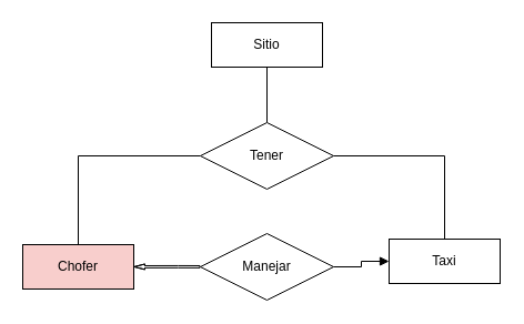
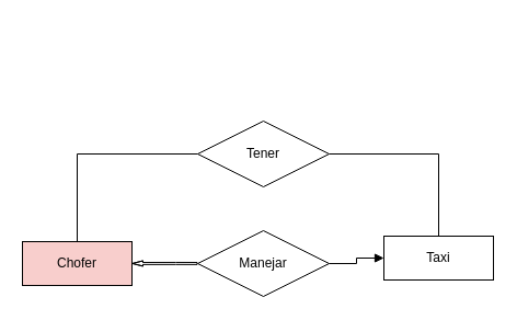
  <mxCell id="0" />
  <mxCell id="1" parent="0" />
  <mxCell id="2" value="Chofer" style="whiteSpace=wrap;html=1;align=center;fillColor=#f8cecc;" vertex="1" parent="1"><mxGeometry x="20" y="220" width="100" height="40" as="geometry" /></mxCell>
- <mxCell id="3" style="edgeStyle=orthogonalEdgeStyle;rounded=0;orthogonalLoop=1;jettySize=auto;html=1;exitX=0.5;exitY=1;exitDx=0;exitDy=0;entryX=0.5;entryY=0;entryDx=0;entryDy=0;endArrow=none;endFill=0;" edge="1" parent="1" source="4" target="7"><mxGeometry relative="1" as="geometry" /></mxCell>
- <mxCell id="4" value="Sitio" style="whiteSpace=wrap;html=1;align=center;" vertex="1" parent="1"><mxGeometry x="190" y="20" width="100" height="40" as="geometry" /></mxCell>
  <mxCell id="5" style="edgeStyle=orthogonalEdgeStyle;rounded=0;orthogonalLoop=1;jettySize=auto;html=1;exitX=1;exitY=0.5;exitDx=0;exitDy=0;endArrow=none;endFill=0;" edge="1" parent="1" source="7" target="8"><mxGeometry relative="1" as="geometry" /></mxCell>
  <mxCell id="6" style="edgeStyle=orthogonalEdgeStyle;rounded=0;orthogonalLoop=1;jettySize=auto;html=1;exitX=0;exitY=0.5;exitDx=0;exitDy=0;entryX=0.5;entryY=0;entryDx=0;entryDy=0;endArrow=none;endFill=0;" edge="1" parent="1" source="7" target="2"><mxGeometry relative="1" as="geometry" /></mxCell>
  <mxCell id="7" value="Tener" style="shape=rhombus;perimeter=rhombusPerimeter;whiteSpace=wrap;html=1;align=center;" vertex="1" parent="1"><mxGeometry x="180" y="110" width="120" height="60" as="geometry" /></mxCell>
  <mxCell id="8" value="Taxi" style="whiteSpace=wrap;html=1;align=center;" vertex="1" parent="1"><mxGeometry x="350" y="215" width="100" height="40" as="geometry" /></mxCell>
  <mxCell id="9" style="edgeStyle=orthogonalEdgeStyle;rounded=0;orthogonalLoop=1;jettySize=auto;html=1;exitX=1;exitY=0.5;exitDx=0;exitDy=0;entryX=0;entryY=0.5;entryDx=0;entryDy=0;endArrow=block;endFill=1;" edge="1" parent="1" source="11" target="8"><mxGeometry relative="1" as="geometry" /></mxCell>
  <mxCell id="10" style="edgeStyle=orthogonalEdgeStyle;rounded=0;orthogonalLoop=1;jettySize=auto;html=1;exitX=0;exitY=0.5;exitDx=0;exitDy=0;endArrow=block;endFill=1;shape=flexArrow;endWidth=2.022;endSize=2.825;width=1.899;" edge="1" parent="1"><mxGeometry relative="1" as="geometry"><mxPoint x="180" y="239.94" as="sourcePoint" /><mxPoint x="120" y="239.946" as="targetPoint" /><Array as="points"><mxPoint x="160" y="239.94" /><mxPoint x="160" y="239.94" /></Array></mxGeometry></mxCell>
  <mxCell id="11" value="Manejar" style="shape=rhombus;perimeter=rhombusPerimeter;whiteSpace=wrap;html=1;align=center;" vertex="1" parent="1"><mxGeometry x="180" y="210" width="120" height="60" as="geometry" /></mxCell>
